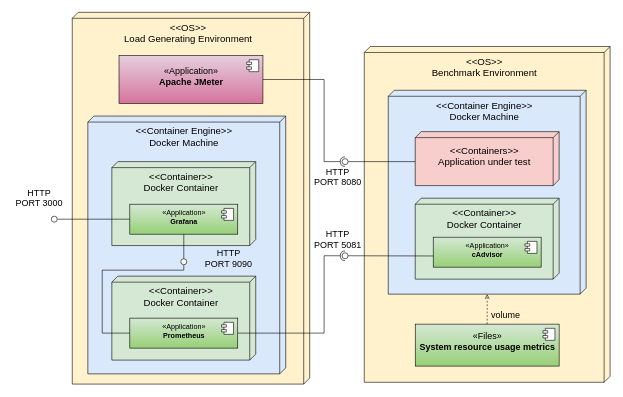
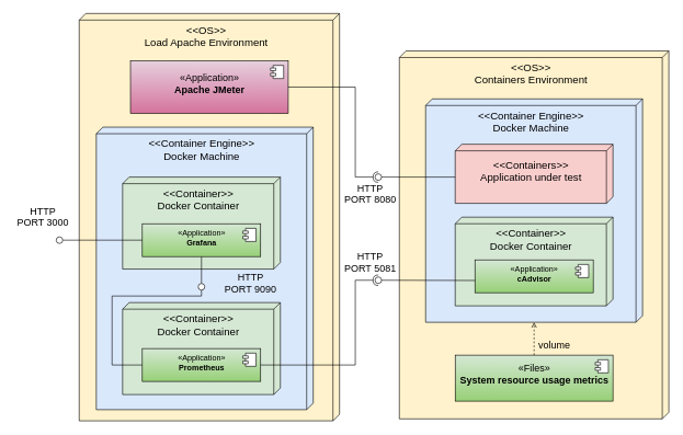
  <mxCell id="0" />
  <mxCell id="1" parent="0" />
- <mxCell id="2" value="&lt;span style=&quot;font-size: 16px;&quot;&gt;&amp;lt;&amp;lt;OS&amp;gt;&amp;gt;&lt;/span&gt;&lt;br&gt;&lt;span style=&quot;font-size: 16px;&quot;&gt;Benchmark Environment&lt;/span&gt;" style="verticalAlign=bottom;align=center;spacingTop=8;spacingLeft=2;spacingRight=12;shape=cube;size=10;direction=south;fontStyle=0;html=1;labelPosition=center;verticalLabelPosition=top;spacing=-54;rounded=0;labelBackgroundColor=none;fillColor=#fff2cc;strokeColor=#000000;" parent="1" vertex="1"><mxGeometry x="607" y="77" width="410" height="560" as="geometry" /></mxCell>
+ <mxCell id="2" value="&lt;span style=&quot;font-size: 16px;&quot;&gt;&amp;lt;&amp;lt;OS&amp;gt;&amp;gt;&lt;/span&gt;&lt;br&gt;&lt;span style=&quot;font-size: 16px;&quot;&gt;Containers Environment&lt;/span&gt;" style="verticalAlign=bottom;align=center;spacingTop=8;spacingLeft=2;spacingRight=12;shape=cube;size=10;direction=south;fontStyle=0;html=1;labelPosition=center;verticalLabelPosition=top;spacing=-54;rounded=0;labelBackgroundColor=none;fillColor=#fff2cc;strokeColor=#000000;" parent="1" vertex="1"><mxGeometry x="607" y="77" width="410" height="560" as="geometry" /></mxCell>
  <mxCell id="3" value="&lt;span style=&quot;font-size: 16px;&quot;&gt;&amp;lt;&amp;lt;Container Engine&amp;gt;&amp;gt;&lt;br&gt;Docker Machine&lt;br&gt;&lt;/span&gt;" style="verticalAlign=bottom;align=center;spacingTop=8;spacingLeft=2;spacingRight=12;shape=cube;size=10;direction=south;fontStyle=0;html=1;labelPosition=center;verticalLabelPosition=top;spacing=-54;rounded=0;labelBackgroundColor=none;fillColor=#dae8fc;strokeColor=#000000;" parent="1" vertex="1"><mxGeometry x="647" y="150" width="330" height="340" as="geometry" /></mxCell>
  <mxCell id="4" value="&lt;span style=&quot;font-size: 16px;&quot;&gt;&amp;lt;&amp;lt;Containers&amp;gt;&amp;gt;&lt;/span&gt;&lt;br style=&quot;font-size: 16px;&quot;&gt;&lt;span style=&quot;font-size: 16px;&quot;&gt;Application under test&lt;/span&gt;&lt;span style=&quot;font-size: 16px;&quot;&gt;&lt;br&gt;&lt;/span&gt;" style="verticalAlign=bottom;align=center;spacingTop=8;spacingLeft=2;spacingRight=12;shape=cube;size=10;direction=south;fontStyle=0;html=1;labelPosition=center;verticalLabelPosition=top;spacing=-60;rounded=0;fillColor=#f8cecc;strokeColor=#000000;" parent="1" vertex="1"><mxGeometry x="692" y="219" width="240" height="90" as="geometry" /></mxCell>
  <mxCell id="5" value="&lt;span style=&quot;font-size: 16px;&quot;&gt;&amp;lt;&amp;lt;Container&amp;gt;&amp;gt;&lt;/span&gt;&lt;br style=&quot;font-size: 16px;&quot;&gt;&lt;span style=&quot;font-size: 16px;&quot;&gt;Docker Container&lt;/span&gt;&lt;span style=&quot;font-size: 16px;&quot;&gt;&lt;br&gt;&lt;/span&gt;" style="verticalAlign=bottom;align=center;spacingTop=8;spacingLeft=2;spacingRight=12;shape=cube;size=10;direction=south;fontStyle=0;html=1;labelPosition=center;verticalLabelPosition=top;spacing=-54;rounded=0;fillColor=#d5e8d4;strokeColor=#000000;" parent="1" vertex="1"><mxGeometry x="692" y="330" width="240" height="135" as="geometry" /></mxCell>
  <mxCell id="6" value="«Application»&lt;br&gt;&lt;b&gt;cAdvisor&lt;br&gt;&lt;/b&gt;" style="html=1;dropTarget=0;labelPosition=center;verticalLabelPosition=top;align=center;verticalAlign=bottom;spacing=-37;rounded=0;fillColor=#d5e8d4;strokeColor=#000000;gradientColor=#97d077;" parent="1" vertex="1"><mxGeometry x="722" y="395" width="180" height="50" as="geometry" /></mxCell>
  <mxCell id="7" value="" style="shape=module;jettyWidth=8;jettyHeight=4;rounded=0;" parent="6" vertex="1"><mxGeometry x="1" width="20" height="20" relative="1" as="geometry"><mxPoint x="-27" y="7" as="offset" /></mxGeometry></mxCell>
  <mxCell id="8" style="edgeStyle=orthogonalEdgeStyle;rounded=0;orthogonalLoop=1;jettySize=auto;html=1;exitX=0.5;exitY=0;exitDx=0;exitDy=0;fontSize=15;endArrow=open;endFill=0;dashed=1;" parent="1" source="9" target="3" edge="1"><mxGeometry relative="1" as="geometry"><mxPoint x="1060" y="676" as="targetPoint" /></mxGeometry></mxCell>
  <mxCell id="9" value="&lt;font style=&quot;font-size: 15px;&quot;&gt;«Files»&lt;br&gt;&lt;b&gt;System resource usage metrics&lt;/b&gt;&lt;/font&gt;" style="html=1;dropTarget=0;labelPosition=center;verticalLabelPosition=top;align=center;verticalAlign=bottom;spacing=-47;rounded=0;fillColor=#d5e8d4;strokeColor=#000000;gradientColor=#97d077;" parent="1" vertex="1"><mxGeometry x="692" y="540" width="240" height="70" as="geometry" /></mxCell>
  <mxCell id="10" value="" style="shape=module;jettyWidth=8;jettyHeight=4;rounded=0;" parent="9" vertex="1"><mxGeometry x="1" width="20" height="20" relative="1" as="geometry"><mxPoint x="-27" y="7" as="offset" /></mxGeometry></mxCell>
  <mxCell id="11" value="volume" style="text;html=1;strokeColor=none;fillColor=none;align=center;verticalAlign=middle;whiteSpace=wrap;rounded=0;fontSize=15;" parent="1" vertex="1"><mxGeometry x="813" y="510" width="60" height="30" as="geometry" /></mxCell>
- <mxCell id="12" value="&lt;span style=&quot;font-size: 16px;&quot;&gt;&amp;lt;&amp;lt;OS&amp;gt;&amp;gt;&lt;/span&gt;&lt;br&gt;&lt;span style=&quot;font-size: 16px;&quot;&gt;Load Generating Environment&lt;/span&gt;" style="verticalAlign=bottom;align=center;spacingTop=8;spacingLeft=2;spacingRight=12;shape=cube;size=10;direction=south;fontStyle=0;html=1;labelPosition=center;verticalLabelPosition=top;spacing=-54;rounded=0;labelBackgroundColor=none;fillColor=#fff2cc;strokeColor=#000000;" parent="1" vertex="1"><mxGeometry x="120" y="20" width="396" height="620" as="geometry" /></mxCell>
+ <mxCell id="12" value="&lt;span style=&quot;font-size: 16px;&quot;&gt;&amp;lt;&amp;lt;OS&amp;gt;&amp;gt;&lt;/span&gt;&lt;br&gt;&lt;span style=&quot;font-size: 16px;&quot;&gt;Load Apache Environment&lt;/span&gt;" style="verticalAlign=bottom;align=center;spacingTop=8;spacingLeft=2;spacingRight=12;shape=cube;size=10;direction=south;fontStyle=0;html=1;labelPosition=center;verticalLabelPosition=top;spacing=-54;rounded=0;labelBackgroundColor=none;fillColor=#fff2cc;strokeColor=#000000;" parent="1" vertex="1"><mxGeometry x="120" y="20" width="396" height="620" as="geometry" /></mxCell>
  <mxCell id="13" value="&lt;span style=&quot;font-size: 16px;&quot;&gt;&amp;lt;&amp;lt;Container Engine&amp;gt;&amp;gt;&lt;br&gt;Docker Machine&lt;br&gt;&lt;/span&gt;" style="verticalAlign=bottom;align=center;spacingTop=8;spacingLeft=2;spacingRight=12;shape=cube;size=10;direction=south;fontStyle=0;html=1;labelPosition=center;verticalLabelPosition=top;spacing=-54;rounded=0;labelBackgroundColor=none;fillColor=#dae8fc;strokeColor=#000000;" parent="1" vertex="1"><mxGeometry x="146" y="193" width="330" height="430" as="geometry" /></mxCell>
  <mxCell id="14" value="«Application»&lt;br style=&quot;font-size: 15px;&quot;&gt;&lt;b style=&quot;font-size: 15px;&quot;&gt;Apache JMeter&lt;/b&gt;" style="html=1;dropTarget=0;labelPosition=center;verticalLabelPosition=top;align=center;verticalAlign=bottom;spacing=-54;rounded=0;fontSize=15;fillColor=#e6d0de;strokeColor=#000000;gradientColor=#d5739d;" parent="1" vertex="1"><mxGeometry x="198" y="92" width="240" height="80" as="geometry" /></mxCell>
  <mxCell id="15" value="" style="shape=module;jettyWidth=8;jettyHeight=4;rounded=0;" parent="14" vertex="1"><mxGeometry x="1" width="20" height="20" relative="1" as="geometry"><mxPoint x="-27" y="7" as="offset" /></mxGeometry></mxCell>
  <mxCell id="16" value="&lt;span style=&quot;font-size: 16px;&quot;&gt;&amp;lt;&amp;lt;Container&amp;gt;&amp;gt;&lt;br&gt;Docker Container&lt;br&gt;&lt;/span&gt;" style="verticalAlign=bottom;align=center;spacingTop=8;spacingLeft=2;spacingRight=12;shape=cube;size=10;direction=south;fontStyle=0;html=1;labelPosition=center;verticalLabelPosition=top;spacing=-54;rounded=0;fillColor=#d5e8d4;strokeColor=#000000;" parent="1" vertex="1"><mxGeometry x="186" y="269" width="240" height="140" as="geometry" /></mxCell>
  <mxCell id="17" style="edgeStyle=orthogonalEdgeStyle;rounded=0;orthogonalLoop=1;jettySize=auto;html=1;exitX=0.5;exitY=1;exitDx=0;exitDy=0;endArrow=none;endFill=0;" edge="1" parent="1" source="18" target="30"><mxGeometry relative="1" as="geometry" /></mxCell>
  <mxCell id="18" value="«Application»&lt;br&gt;&lt;b&gt;Grafana&lt;/b&gt;" style="html=1;dropTarget=0;labelPosition=center;verticalLabelPosition=top;align=center;verticalAlign=bottom;spacing=-37;rounded=0;fillColor=#d5e8d4;strokeColor=#000000;gradientColor=#97d077;" parent="1" vertex="1"><mxGeometry x="216" y="340" width="180" height="50" as="geometry" /></mxCell>
  <mxCell id="19" value="" style="shape=module;jettyWidth=8;jettyHeight=4;rounded=0;" parent="18" vertex="1"><mxGeometry x="1" width="20" height="20" relative="1" as="geometry"><mxPoint x="-27" y="7" as="offset" /></mxGeometry></mxCell>
  <mxCell id="20" value="&lt;span style=&quot;font-size: 16px;&quot;&gt;&amp;lt;&amp;lt;Container&amp;gt;&amp;gt;&lt;/span&gt;&lt;br style=&quot;font-size: 16px;&quot;&gt;&lt;span style=&quot;font-size: 16px;&quot;&gt;Docker Container&lt;/span&gt;&lt;span style=&quot;font-size: 16px;&quot;&gt;&lt;br&gt;&lt;/span&gt;" style="verticalAlign=bottom;align=center;spacingTop=8;spacingLeft=2;spacingRight=12;shape=cube;size=10;direction=south;fontStyle=0;html=1;labelPosition=center;verticalLabelPosition=top;spacing=-54;rounded=0;fillColor=#d5e8d4;strokeColor=#000000;" parent="1" vertex="1"><mxGeometry x="186" y="460" width="240" height="140" as="geometry" /></mxCell>
  <mxCell id="21" value="«Application»&lt;br&gt;&lt;b&gt;Prometheus&lt;br&gt;&lt;/b&gt;" style="html=1;dropTarget=0;labelPosition=center;verticalLabelPosition=top;align=center;verticalAlign=bottom;spacing=-37;rounded=0;fillColor=#d5e8d4;strokeColor=#000000;gradientColor=#97d077;" parent="1" vertex="1"><mxGeometry x="216" y="530" width="180" height="50" as="geometry" /></mxCell>
  <mxCell id="22" value="" style="shape=module;jettyWidth=8;jettyHeight=4;rounded=0;" parent="21" vertex="1"><mxGeometry x="1" width="20" height="20" relative="1" as="geometry"><mxPoint x="-27" y="7" as="offset" /></mxGeometry></mxCell>
  <mxCell id="23" value="" style="rounded=0;orthogonalLoop=1;jettySize=auto;html=1;endArrow=none;endFill=0;sketch=0;sourcePerimeterSpacing=0;targetPerimeterSpacing=0;exitX=0;exitY=0.627;exitDx=0;exitDy=0;exitPerimeter=0;" edge="1" target="25" parent="1" source="6"><mxGeometry relative="1" as="geometry"><mxPoint x="530" y="315" as="sourcePoint" /></mxGeometry></mxCell>
  <mxCell id="24" value="" style="rounded=0;orthogonalLoop=1;jettySize=auto;html=1;endArrow=halfCircle;endFill=0;entryX=0.5;entryY=0.5;endSize=6;strokeWidth=1;sketch=0;exitX=1;exitY=0.5;exitDx=0;exitDy=0;" edge="1" target="25" parent="1" source="21"><mxGeometry relative="1" as="geometry"><mxPoint x="570" y="315" as="sourcePoint" /><Array as="points"><mxPoint x="540" y="555" /><mxPoint x="540" y="426" /></Array></mxGeometry></mxCell>
  <mxCell id="25" value="" style="ellipse;whiteSpace=wrap;html=1;align=center;aspect=fixed;resizable=0;points=[];outlineConnect=0;sketch=0;" vertex="1" parent="1"><mxGeometry x="570" y="421" width="10" height="10" as="geometry" /></mxCell>
  <mxCell id="26" value="" style="rounded=0;orthogonalLoop=1;jettySize=auto;html=1;endArrow=none;endFill=0;sketch=0;sourcePerimeterSpacing=0;targetPerimeterSpacing=0;exitX=0;exitY=0;exitDx=50;exitDy=240;exitPerimeter=0;" edge="1" target="28" parent="1" source="4"><mxGeometry relative="1" as="geometry"><mxPoint x="530" y="315" as="sourcePoint" /></mxGeometry></mxCell>
  <mxCell id="27" value="" style="rounded=0;orthogonalLoop=1;jettySize=auto;html=1;endArrow=halfCircle;endFill=0;entryX=0.5;entryY=0.5;endSize=6;strokeWidth=1;sketch=0;exitX=1;exitY=0.5;exitDx=0;exitDy=0;" edge="1" target="28" parent="1" source="14"><mxGeometry relative="1" as="geometry"><mxPoint x="570" y="315" as="sourcePoint" /><Array as="points"><mxPoint x="540" y="132" /><mxPoint x="540" y="269" /></Array></mxGeometry></mxCell>
  <mxCell id="28" value="" style="ellipse;whiteSpace=wrap;html=1;align=center;aspect=fixed;resizable=0;points=[];outlineConnect=0;sketch=0;" vertex="1" parent="1"><mxGeometry x="570" y="264" width="10" height="10" as="geometry" /></mxCell>
  <mxCell id="29" value="" style="rounded=0;orthogonalLoop=1;jettySize=auto;html=1;endArrow=none;endFill=0;sketch=0;sourcePerimeterSpacing=0;targetPerimeterSpacing=0;exitX=0;exitY=0.5;exitDx=0;exitDy=0;" edge="1" target="30" parent="1" source="21"><mxGeometry relative="1" as="geometry"><mxPoint x="540" y="325" as="sourcePoint" /><Array as="points"><mxPoint x="170" y="555" /><mxPoint x="170" y="450" /><mxPoint x="306" y="450" /></Array></mxGeometry></mxCell>
  <mxCell id="30" value="" style="ellipse;whiteSpace=wrap;html=1;align=center;aspect=fixed;resizable=0;points=[];outlineConnect=0;sketch=0;" vertex="1" parent="1"><mxGeometry x="301" y="431" width="10" height="10" as="geometry" /></mxCell>
  <mxCell id="31" value="HTTP&lt;br&gt;PORT 8080" style="text;html=1;strokeColor=none;fillColor=none;align=center;verticalAlign=middle;whiteSpace=wrap;rounded=0;fontSize=15;" vertex="1" parent="1"><mxGeometry x="518" y="279" width="90" height="30" as="geometry" /></mxCell>
  <mxCell id="32" value="HTTP&lt;br&gt;PORT 5081" style="text;html=1;strokeColor=none;fillColor=none;align=center;verticalAlign=middle;whiteSpace=wrap;rounded=0;fontSize=15;" vertex="1" parent="1"><mxGeometry x="518" y="382.5" width="90" height="30" as="geometry" /></mxCell>
  <mxCell id="33" value="HTTP&lt;br&gt;PORT 9090" style="text;html=1;strokeColor=none;fillColor=none;align=center;verticalAlign=middle;whiteSpace=wrap;rounded=0;fontSize=15;" vertex="1" parent="1"><mxGeometry x="336" y="415" width="90" height="30" as="geometry" /></mxCell>
  <mxCell id="34" value="" style="rounded=0;orthogonalLoop=1;jettySize=auto;html=1;endArrow=none;endFill=0;sketch=0;sourcePerimeterSpacing=0;targetPerimeterSpacing=0;exitX=0;exitY=0.5;exitDx=0;exitDy=0;" edge="1" target="35" parent="1" source="18"><mxGeometry relative="1" as="geometry"><mxPoint x="520" y="285" as="sourcePoint" /></mxGeometry></mxCell>
  <mxCell id="35" value="" style="ellipse;whiteSpace=wrap;html=1;align=center;aspect=fixed;resizable=0;points=[];outlineConnect=0;sketch=0;" vertex="1" parent="1"><mxGeometry x="85" y="360" width="10" height="10" as="geometry" /></mxCell>
  <mxCell id="36" value="HTTP&lt;br&gt;PORT 3000" style="text;html=1;strokeColor=none;fillColor=none;align=center;verticalAlign=middle;whiteSpace=wrap;rounded=0;fontSize=15;" vertex="1" parent="1"><mxGeometry x="20" y="314" width="90" height="30" as="geometry" /></mxCell>
